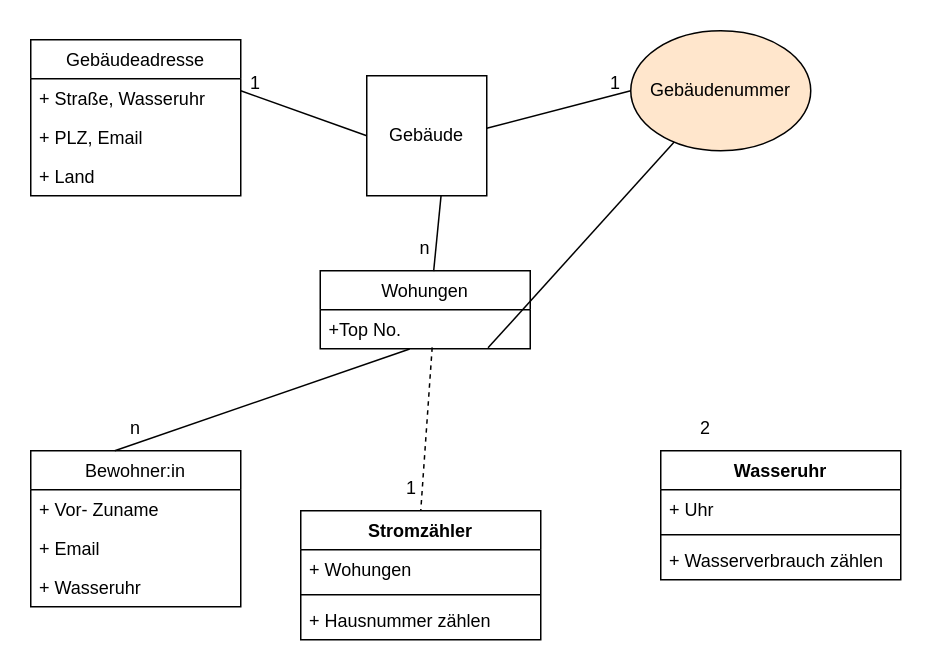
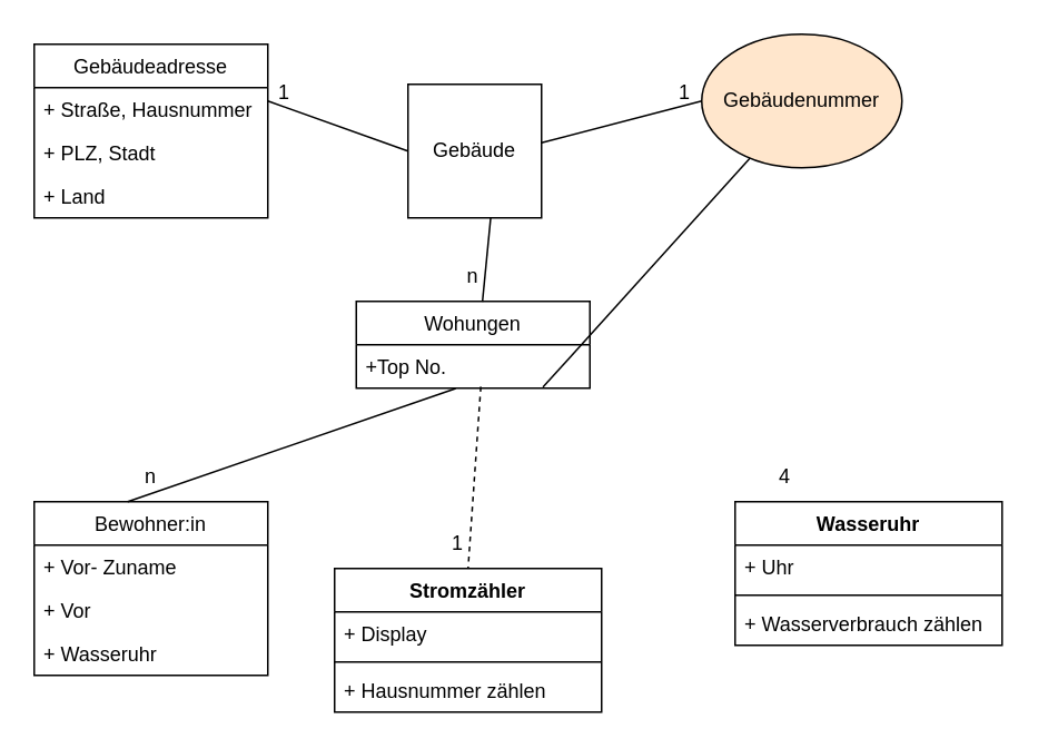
  <mxCell id="0" />
  <mxCell id="1" parent="0" />
  <mxCell id="2" value="" style="whiteSpace=wrap;html=1;aspect=fixed;" vertex="1" parent="1"><mxGeometry x="244" y="50" width="80" height="80" as="geometry" /></mxCell>
  <mxCell id="3" value="Gebäude" style="text;html=1;strokeColor=none;fillColor=none;align=center;verticalAlign=middle;whiteSpace=wrap;rounded=0;" vertex="1" parent="1"><mxGeometry x="254" y="75" width="60" height="30" as="geometry" /></mxCell>
  <mxCell id="4" value="Gebäudenummer" style="ellipse;whiteSpace=wrap;html=1;fillColor=#ffe6cc;" vertex="1" parent="1"><mxGeometry x="420" y="20" width="120" height="80" as="geometry" /></mxCell>
  <mxCell id="5" value="" style="endArrow=none;html=1;rounded=0;entryX=0;entryY=0.5;entryDx=0;entryDy=0;" edge="1" parent="1" target="4"><mxGeometry width="50" height="50" relative="1" as="geometry"><mxPoint x="324" y="85" as="sourcePoint" /><mxPoint x="374" y="35" as="targetPoint" /></mxGeometry></mxCell>
  <mxCell id="6" value="" style="endArrow=none;html=1;rounded=0;exitX=0;exitY=0.5;exitDx=0;exitDy=0;entryX=1;entryY=0.5;entryDx=0;entryDy=0;" edge="1" parent="1" source="2"><mxGeometry width="50" height="50" relative="1" as="geometry"><mxPoint x="334" y="95" as="sourcePoint" /><mxPoint x="160" y="60" as="targetPoint" /></mxGeometry></mxCell>
  <mxCell id="7" value="1" style="text;html=1;strokeColor=none;fillColor=none;align=center;verticalAlign=middle;whiteSpace=wrap;rounded=0;" vertex="1" parent="1"><mxGeometry x="380" y="40" width="60" height="30" as="geometry" /></mxCell>
  <mxCell id="8" value="1" style="text;html=1;strokeColor=none;fillColor=none;align=center;verticalAlign=middle;whiteSpace=wrap;rounded=0;" vertex="1" parent="1"><mxGeometry x="140" y="40" width="60" height="30" as="geometry" /></mxCell>
  <mxCell id="9" value="Gebäudeadresse" style="swimlane;fontStyle=0;childLayout=stackLayout;horizontal=1;startSize=26;fillColor=none;horizontalStack=0;resizeParent=1;resizeParentMax=0;resizeLast=0;collapsible=1;marginBottom=0;" vertex="1" parent="1"><mxGeometry x="20" y="26" width="140" height="104" as="geometry" /></mxCell>
- <mxCell id="10" value="+ Straße, Wasseruhr" style="text;strokeColor=none;fillColor=none;align=left;verticalAlign=top;spacingLeft=4;spacingRight=4;overflow=hidden;rotatable=0;points=[[0,0.5],[1,0.5]];portConstraint=eastwest;" vertex="1" parent="9"><mxGeometry y="26" width="140" height="26" as="geometry" /></mxCell>
- <mxCell id="11" value="+ PLZ, Email" style="text;strokeColor=none;fillColor=none;align=left;verticalAlign=top;spacingLeft=4;spacingRight=4;overflow=hidden;rotatable=0;points=[[0,0.5],[1,0.5]];portConstraint=eastwest;" vertex="1" parent="9"><mxGeometry y="52" width="140" height="26" as="geometry" /></mxCell>
+ <mxCell id="10" value="+ Straße, Hausnummer" style="text;strokeColor=none;fillColor=none;align=left;verticalAlign=top;spacingLeft=4;spacingRight=4;overflow=hidden;rotatable=0;points=[[0,0.5],[1,0.5]];portConstraint=eastwest;" vertex="1" parent="9"><mxGeometry y="26" width="140" height="26" as="geometry" /></mxCell>
+ <mxCell id="11" value="+ PLZ, Stadt" style="text;strokeColor=none;fillColor=none;align=left;verticalAlign=top;spacingLeft=4;spacingRight=4;overflow=hidden;rotatable=0;points=[[0,0.5],[1,0.5]];portConstraint=eastwest;" vertex="1" parent="9"><mxGeometry y="52" width="140" height="26" as="geometry" /></mxCell>
  <mxCell id="12" value="+ Land" style="text;strokeColor=none;fillColor=none;align=left;verticalAlign=top;spacingLeft=4;spacingRight=4;overflow=hidden;rotatable=0;points=[[0,0.5],[1,0.5]];portConstraint=eastwest;" vertex="1" parent="9"><mxGeometry y="78" width="140" height="26" as="geometry" /></mxCell>
  <mxCell id="13" value="Wohungen" style="swimlane;fontStyle=0;childLayout=stackLayout;horizontal=1;startSize=26;fillColor=none;horizontalStack=0;resizeParent=1;resizeParentMax=0;resizeLast=0;collapsible=1;marginBottom=0;" vertex="1" parent="1"><mxGeometry x="213" y="180" width="140" height="52" as="geometry" /></mxCell>
  <mxCell id="14" value="+Top No." style="text;strokeColor=none;fillColor=none;align=left;verticalAlign=top;spacingLeft=4;spacingRight=4;overflow=hidden;rotatable=0;points=[[0,0.5],[1,0.5]];portConstraint=eastwest;" vertex="1" parent="13"><mxGeometry y="26" width="140" height="26" as="geometry" /></mxCell>
  <mxCell id="15" value="" style="endArrow=none;html=1;rounded=0;entryX=0.54;entryY=0.005;entryDx=0;entryDy=0;exitX=0.619;exitY=1.001;exitDx=0;exitDy=0;entryPerimeter=0;exitPerimeter=0;" edge="1" parent="1" source="2" target="13"><mxGeometry width="50" height="50" relative="1" as="geometry"><mxPoint x="250" y="120" as="sourcePoint" /><mxPoint x="160" y="191" as="targetPoint" /></mxGeometry></mxCell>
  <mxCell id="16" value="n" style="text;html=1;strokeColor=none;fillColor=none;align=center;verticalAlign=middle;whiteSpace=wrap;rounded=0;" vertex="1" parent="1"><mxGeometry x="275" y="160" width="16" height="10" as="geometry" /></mxCell>
  <mxCell id="17" value="Bewohner:in" style="swimlane;fontStyle=0;childLayout=stackLayout;horizontal=1;startSize=26;fillColor=none;horizontalStack=0;resizeParent=1;resizeParentMax=0;resizeLast=0;collapsible=1;marginBottom=0;" vertex="1" parent="1"><mxGeometry x="20" y="300" width="140" height="104" as="geometry" /></mxCell>
  <mxCell id="18" value="+ Vor- Zuname" style="text;strokeColor=none;fillColor=none;align=left;verticalAlign=top;spacingLeft=4;spacingRight=4;overflow=hidden;rotatable=0;points=[[0,0.5],[1,0.5]];portConstraint=eastwest;" vertex="1" parent="17"><mxGeometry y="26" width="140" height="26" as="geometry" /></mxCell>
- <mxCell id="19" value="+ Email" style="text;strokeColor=none;fillColor=none;align=left;verticalAlign=top;spacingLeft=4;spacingRight=4;overflow=hidden;rotatable=0;points=[[0,0.5],[1,0.5]];portConstraint=eastwest;" vertex="1" parent="17"><mxGeometry y="52" width="140" height="26" as="geometry" /></mxCell>
+ <mxCell id="19" value="+ Vor" style="text;strokeColor=none;fillColor=none;align=left;verticalAlign=top;spacingLeft=4;spacingRight=4;overflow=hidden;rotatable=0;points=[[0,0.5],[1,0.5]];portConstraint=eastwest;" vertex="1" parent="17"><mxGeometry y="52" width="140" height="26" as="geometry" /></mxCell>
  <mxCell id="20" value="+ Wasseruhr" style="text;strokeColor=none;fillColor=none;align=left;verticalAlign=top;spacingLeft=4;spacingRight=4;overflow=hidden;rotatable=0;points=[[0,0.5],[1,0.5]];portConstraint=eastwest;" vertex="1" parent="17"><mxGeometry y="78" width="140" height="26" as="geometry" /></mxCell>
  <mxCell id="21" value="" style="endArrow=none;html=1;rounded=0;entryX=1;entryY=0.5;entryDx=0;entryDy=0;exitX=0.426;exitY=1.006;exitDx=0;exitDy=0;exitPerimeter=0;" edge="1" parent="1" source="14"><mxGeometry width="50" height="50" relative="1" as="geometry"><mxPoint x="160" y="219" as="sourcePoint" /><mxPoint x="76" y="300" as="targetPoint" /></mxGeometry></mxCell>
  <mxCell id="22" value="n" style="text;html=1;strokeColor=none;fillColor=none;align=center;verticalAlign=middle;whiteSpace=wrap;rounded=0;" vertex="1" parent="1"><mxGeometry x="60" y="270" width="60" height="30" as="geometry" /></mxCell>
  <mxCell id="23" value="Stromzähler" style="swimlane;fontStyle=1;align=center;verticalAlign=top;childLayout=stackLayout;horizontal=1;startSize=26;horizontalStack=0;resizeParent=1;resizeParentMax=0;resizeLast=0;collapsible=1;marginBottom=0;" vertex="1" parent="1"><mxGeometry x="200" y="340" width="160" height="86" as="geometry" /></mxCell>
- <mxCell id="24" value="+ Wohungen" style="text;strokeColor=none;fillColor=none;align=left;verticalAlign=top;spacingLeft=4;spacingRight=4;overflow=hidden;rotatable=0;points=[[0,0.5],[1,0.5]];portConstraint=eastwest;" vertex="1" parent="23"><mxGeometry y="26" width="160" height="26" as="geometry" /></mxCell>
+ <mxCell id="24" value="+ Display" style="text;strokeColor=none;fillColor=none;align=left;verticalAlign=top;spacingLeft=4;spacingRight=4;overflow=hidden;rotatable=0;points=[[0,0.5],[1,0.5]];portConstraint=eastwest;" vertex="1" parent="23"><mxGeometry y="26" width="160" height="26" as="geometry" /></mxCell>
  <mxCell id="25" value="" style="line;strokeWidth=1;fillColor=none;align=left;verticalAlign=middle;spacingTop=-1;spacingLeft=3;spacingRight=3;rotatable=0;labelPosition=right;points=[];portConstraint=eastwest;" vertex="1" parent="23"><mxGeometry y="52" width="160" height="8" as="geometry" /></mxCell>
  <mxCell id="26" value="+ Hausnummer zählen" style="text;strokeColor=none;fillColor=none;align=left;verticalAlign=top;spacingLeft=4;spacingRight=4;overflow=hidden;rotatable=0;points=[[0,0.5],[1,0.5]];portConstraint=eastwest;" vertex="1" parent="23"><mxGeometry y="60" width="160" height="26" as="geometry" /></mxCell>
  <mxCell id="27" value="" style="endArrow=none;html=1;rounded=0;entryX=0.5;entryY=0;entryDx=0;entryDy=0;exitX=0.533;exitY=0.965;exitDx=0;exitDy=0;exitPerimeter=0;dashed=1;" edge="1" parent="1" source="14" target="23"><mxGeometry width="50" height="50" relative="1" as="geometry"><mxPoint x="283" y="230" as="sourcePoint" /><mxPoint x="86" y="310" as="targetPoint" /></mxGeometry></mxCell>
  <mxCell id="28" value="1" style="text;html=1;strokeColor=none;fillColor=none;align=center;verticalAlign=middle;whiteSpace=wrap;rounded=0;" vertex="1" parent="1"><mxGeometry x="264" y="320" width="20" height="10" as="geometry" /></mxCell>
  <mxCell id="29" value="Wasseruhr" style="swimlane;fontStyle=1;align=center;verticalAlign=top;childLayout=stackLayout;horizontal=1;startSize=26;horizontalStack=0;resizeParent=1;resizeParentMax=0;resizeLast=0;collapsible=1;marginBottom=0;" vertex="1" parent="1"><mxGeometry x="440" y="300" width="160" height="86" as="geometry" /></mxCell>
  <mxCell id="30" value="+ Uhr" style="text;strokeColor=none;fillColor=none;align=left;verticalAlign=top;spacingLeft=4;spacingRight=4;overflow=hidden;rotatable=0;points=[[0,0.5],[1,0.5]];portConstraint=eastwest;" vertex="1" parent="29"><mxGeometry y="26" width="160" height="26" as="geometry" /></mxCell>
  <mxCell id="31" value="" style="line;strokeWidth=1;fillColor=none;align=left;verticalAlign=middle;spacingTop=-1;spacingLeft=3;spacingRight=3;rotatable=0;labelPosition=right;points=[];portConstraint=eastwest;" vertex="1" parent="29"><mxGeometry y="52" width="160" height="8" as="geometry" /></mxCell>
  <mxCell id="32" value="+ Wasserverbrauch zählen" style="text;strokeColor=none;fillColor=none;align=left;verticalAlign=top;spacingLeft=4;spacingRight=4;overflow=hidden;rotatable=0;points=[[0,0.5],[1,0.5]];portConstraint=eastwest;" vertex="1" parent="29"><mxGeometry y="60" width="160" height="26" as="geometry" /></mxCell>
  <mxCell id="33" value="" style="endArrow=none;html=1;rounded=0;exitX=0.799;exitY=0.976;exitDx=0;exitDy=0;exitPerimeter=0;" edge="1" parent="1" source="14" target="4"><mxGeometry width="50" height="50" relative="1" as="geometry"><mxPoint x="297.62" y="241.09" as="sourcePoint" /><mxPoint x="290" y="350" as="targetPoint" /></mxGeometry></mxCell>
- <mxCell id="34" value="2" style="text;html=1;strokeColor=none;fillColor=none;align=center;verticalAlign=middle;whiteSpace=wrap;rounded=0;" vertex="1" parent="1"><mxGeometry x="460" y="280" width="20" height="10" as="geometry" /></mxCell>
+ <mxCell id="34" value="4" style="text;html=1;strokeColor=none;fillColor=none;align=center;verticalAlign=middle;whiteSpace=wrap;rounded=0;" vertex="1" parent="1"><mxGeometry x="460" y="280" width="20" height="10" as="geometry" /></mxCell>
